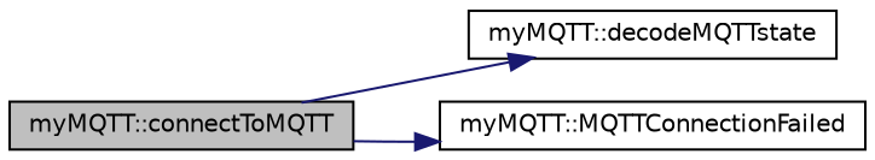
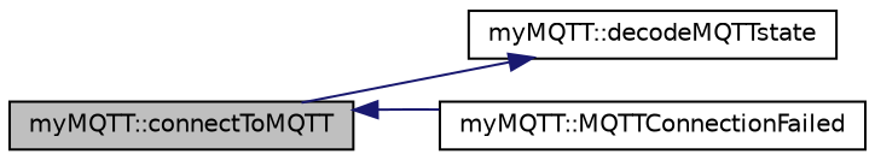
  digraph {
    rankdir=LR
    node [color=black fillcolor=white fontname=Helvetica fontsize=10 shape=record style=filled]
    edge [color=midnightblue fontname=Helvetica fontsize=10 labelfontname=Helvetica labelfontsize=10 style=solid]
    n1 [fillcolor=grey75 fontcolor=black height=0.2 label="myMQTT::connectToMQTT" width=0.4]
    n2 [height=0.2 label="myMQTT::decodeMQTTstate" width=0.4]
    n3 [height=0.2 label="myMQTT::MQTTConnectionFailed" width=0.4]
    n1 -> n2
-   n1 -> n3
+   n3 -> n1
  }
